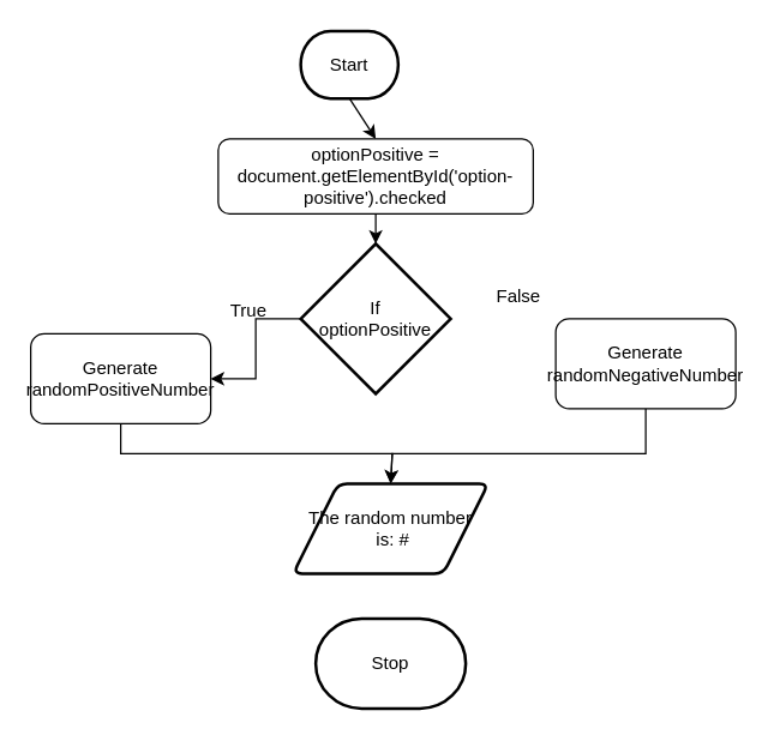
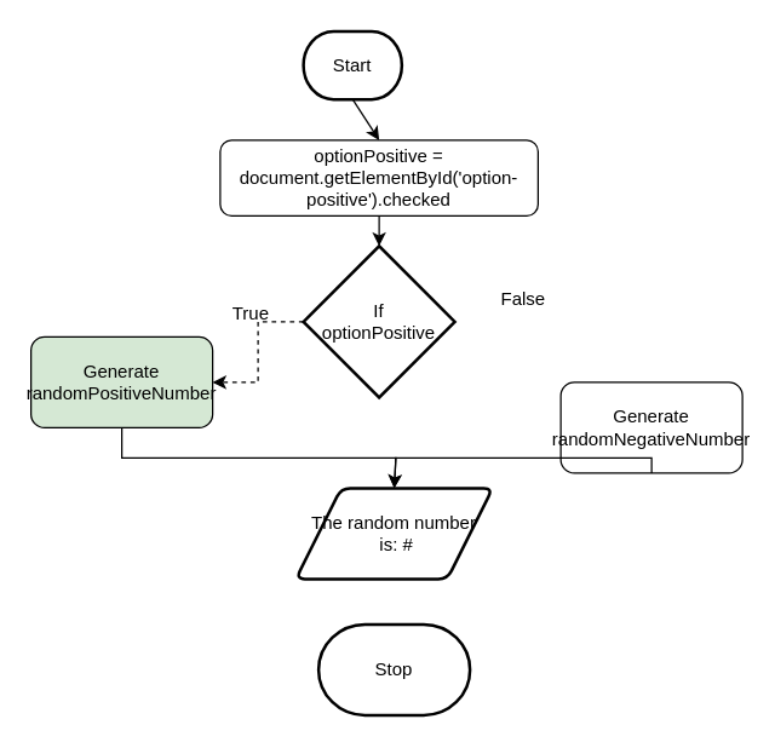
  <mxCell id="0" />
  <mxCell id="1" parent="0" />
  <mxCell id="2" style="edgeStyle=none;html=1;exitX=0.5;exitY=1;exitDx=0;exitDy=0;exitPerimeter=0;entryX=0.5;entryY=0;entryDx=0;entryDy=0;" edge="1" parent="1" source="3" target="15"><mxGeometry relative="1" as="geometry" /></mxCell>
  <mxCell id="3" value="Start" style="strokeWidth=2;html=1;shape=mxgraph.flowchart.terminator;whiteSpace=wrap;" parent="1" vertex="1"><mxGeometry x="200" y="20" width="65" height="45" as="geometry" /></mxCell>
  <mxCell id="4" value="True" style="text;html=1;align=center;verticalAlign=middle;resizable=0;points=[];autosize=1;strokeColor=none;fillColor=none;" parent="1" vertex="1"><mxGeometry x="140" y="192" width="50" height="30" as="geometry" /></mxCell>
  <mxCell id="5" value="False" style="text;html=1;align=center;verticalAlign=middle;resizable=0;points=[];autosize=1;strokeColor=none;fillColor=none;" parent="1" vertex="1"><mxGeometry x="320" y="182" width="50" height="30" as="geometry" /></mxCell>
  <mxCell id="6" value="Stop" style="strokeWidth=2;html=1;shape=mxgraph.flowchart.terminator;whiteSpace=wrap;" parent="1" vertex="1"><mxGeometry x="210" y="412" width="100" height="60" as="geometry" /></mxCell>
  <mxCell id="7" value="If&lt;div&gt;optionPositive&lt;/div&gt;" style="strokeWidth=2;html=1;shape=mxgraph.flowchart.decision;whiteSpace=wrap;direction=south;" vertex="1" parent="1"><mxGeometry x="200" y="162" width="100" height="100" as="geometry" /></mxCell>
- <mxCell id="8" style="edgeStyle=orthogonalEdgeStyle;html=1;exitX=0.5;exitY=1;exitDx=0;exitDy=0;exitPerimeter=0;rounded=0;entryX=1;entryY=0.5;entryDx=0;entryDy=0;" edge="1" parent="1" source="7" target="10"><mxGeometry relative="1" as="geometry"><mxPoint x="260" y="102" as="sourcePoint" /><mxPoint x="125.05" y="212" as="targetPoint" /></mxGeometry></mxCell>
+ <mxCell id="8" style="edgeStyle=orthogonalEdgeStyle;html=1;exitX=0.5;exitY=1;exitDx=0;exitDy=0;exitPerimeter=0;rounded=0;entryX=1;entryY=0.5;entryDx=0;entryDy=0;dashed=1;" edge="1" parent="1" source="7" target="10"><mxGeometry relative="1" as="geometry"><mxPoint x="260" y="102" as="sourcePoint" /><mxPoint x="125.05" y="212" as="targetPoint" /></mxGeometry></mxCell>
  <mxCell id="9" value="The random number&lt;div&gt;&amp;nbsp;is: #&lt;/div&gt;" style="shape=parallelogram;html=1;strokeWidth=2;perimeter=parallelogramPerimeter;whiteSpace=wrap;rounded=1;arcSize=12;size=0.23;" vertex="1" parent="1"><mxGeometry x="195" y="322" width="130" height="60" as="geometry" /></mxCell>
- <mxCell id="10" value="Generate randomPositiveNumber" style="rounded=1;whiteSpace=wrap;html=1;" vertex="1" parent="1"><mxGeometry x="20" y="222" width="120" height="60" as="geometry" /></mxCell>
- <mxCell id="11" value="Generate randomNegativeNumber" style="rounded=1;whiteSpace=wrap;html=1;" vertex="1" parent="1"><mxGeometry x="370" y="212" width="120" height="60" as="geometry" /></mxCell>
+ <mxCell id="10" value="Generate randomPositiveNumber" style="rounded=1;whiteSpace=wrap;html=1;fillColor=#d5e8d4;" vertex="1" parent="1"><mxGeometry x="20" y="222" width="120" height="60" as="geometry" /></mxCell>
+ <mxCell id="11" value="Generate randomNegativeNumber" style="rounded=1;whiteSpace=wrap;html=1;" vertex="1" parent="1"><mxGeometry x="370" y="252" width="120" height="60" as="geometry" /></mxCell>
  <mxCell id="12" style="edgeStyle=orthogonalEdgeStyle;html=1;exitX=0.5;exitY=1;exitDx=0;exitDy=0;rounded=0;" edge="1" parent="1" source="10"><mxGeometry relative="1" as="geometry"><mxPoint x="230" y="332" as="sourcePoint" /><mxPoint x="260" y="322" as="targetPoint" /><Array as="points"><mxPoint x="80" y="302" /><mxPoint x="261" y="302" /></Array></mxGeometry></mxCell>
  <mxCell id="13" style="edgeStyle=orthogonalEdgeStyle;html=1;exitX=0.5;exitY=1;exitDx=0;exitDy=0;rounded=0;" edge="1" parent="1" source="11"><mxGeometry relative="1" as="geometry"><mxPoint x="320" y="312" as="sourcePoint" /><mxPoint x="260" y="322" as="targetPoint" /><Array as="points"><mxPoint x="430" y="302" /><mxPoint x="261" y="302" /></Array></mxGeometry></mxCell>
  <mxCell id="14" style="edgeStyle=none;html=1;" edge="1" parent="1" source="15" target="7"><mxGeometry relative="1" as="geometry" /></mxCell>
  <mxCell id="15" value="optionPositive = document.getElementById('option-positive').checked" style="rounded=1;whiteSpace=wrap;html=1;" vertex="1" parent="1"><mxGeometry x="145" y="92" width="210" height="50" as="geometry" /></mxCell>
